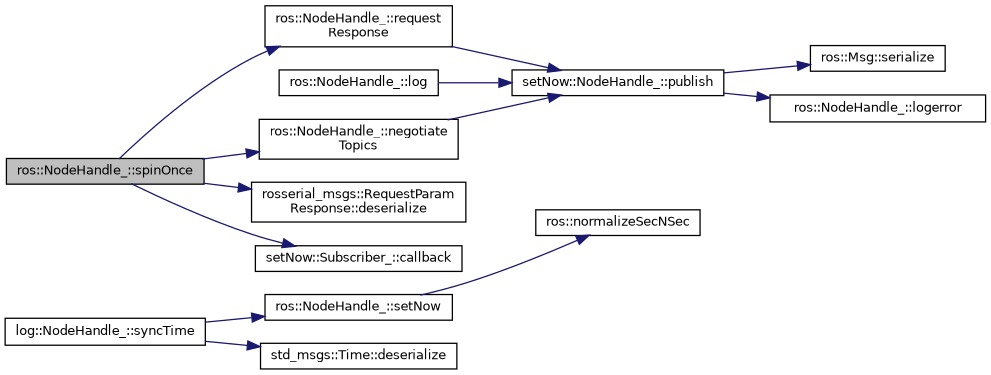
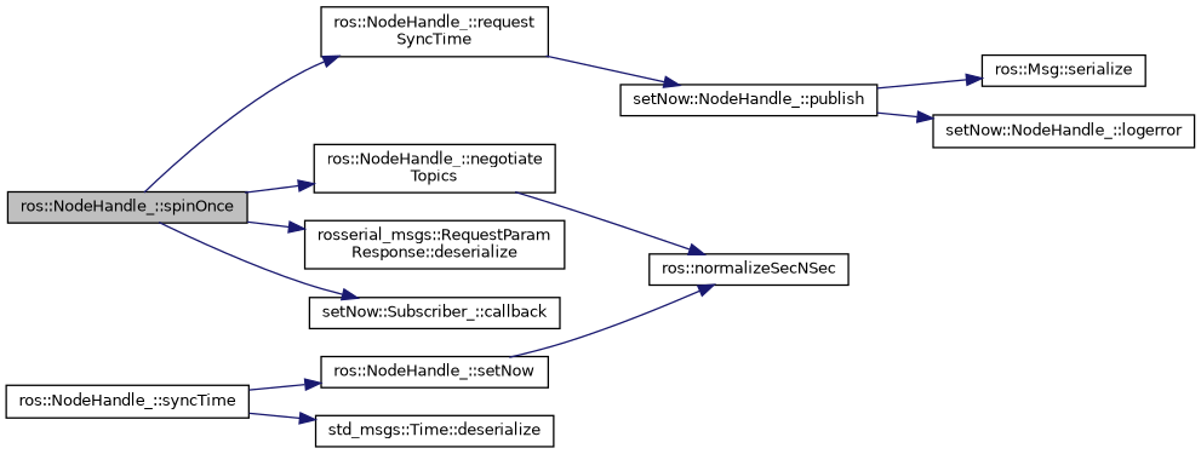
  digraph {
    rankdir=LR
    node [color=black fillcolor=white fontname=Helvetica fontsize=10 shape=record style=filled]
    edge [color=midnightblue fontname=Helvetica fontsize=10 labelfontname=Helvetica labelfontsize=10 style=solid]
    n1 [fillcolor=grey75 fontcolor=black height=0.2 label="ros::NodeHandle_::spinOnce" width=0.4]
-   n2 [height=0.2 label="ros::NodeHandle_::request\lResponse" width=0.4]
+   n2 [height=0.2 label="ros::NodeHandle_::request\lSyncTime" width=0.4]
    n3 [height=0.2 label="ros::NodeHandle_::negotiate\lTopics" width=0.4]
    n4 [height=0.2 label="rosserial_msgs::RequestParam\lResponse::deserialize" width=0.4]
    n5 [height=0.2 label="setNow::Subscriber_::callback" width=0.4]
    n6 [height=0.2 label="setNow::NodeHandle_::publish" width=0.4]
-   n7 [height=0.2 label="log::NodeHandle_::syncTime" width=0.4]
+   n7 [height=0.2 label="ros::NodeHandle_::syncTime" width=0.4]
    n8 [height=0.2 label="std_msgs::Time::deserialize" width=0.4]
    n9 [height=0.2 label="ros::NodeHandle_::setNow" width=0.4]
    n10 [height=0.2 label="ros::Msg::serialize" width=0.4]
-   n11 [height=0.2 label="ros::NodeHandle_::logerror" width=0.4]
-   n12 [height=0.2 label="ros::NodeHandle_::log" width=0.4]
+   n11 [height=0.2 label="setNow::NodeHandle_::logerror" width=0.4]
    n13 [height=0.2 label="ros::normalizeSecNSec" width=0.4]
    n1 -> n2
    n1 -> n3
    n1 -> n4
    n1 -> n5
    n2 -> n6
-   n3 -> n6
+   n3 -> n13
    n6 -> n10
    n6 -> n11
    n7 -> n8
    n7 -> n9
    n9 -> n13
-   n12 -> n6
  }
